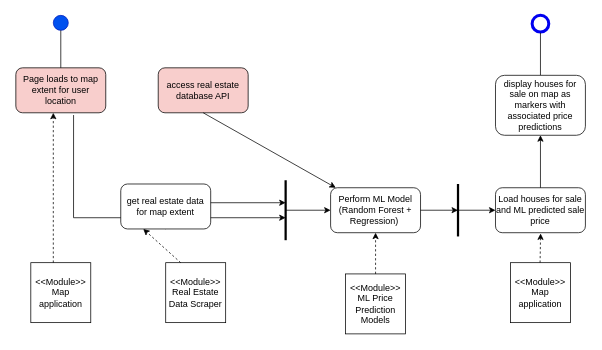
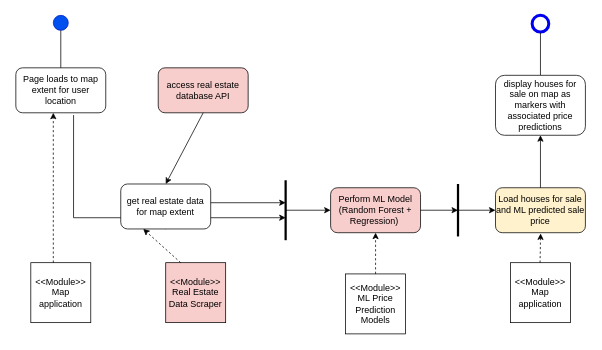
  <mxCell id="0" />
  <mxCell id="1" parent="0" />
  <mxCell id="2" value="access real estate database API" style="rounded=1;whiteSpace=wrap;html=1;fillColor=#f8cecc;" parent="1" vertex="1"><mxGeometry x="210" y="90" width="120" height="60" as="geometry" /></mxCell>
- <mxCell id="3" value="&amp;lt;&amp;lt;Module&amp;gt;&amp;gt;&lt;br&gt;Real Estate Data Scraper" style="whiteSpace=wrap;html=1;aspect=fixed;" parent="1" vertex="1"><mxGeometry x="220" y="350" width="80" height="80" as="geometry" /></mxCell>
+ <mxCell id="3" value="&amp;lt;&amp;lt;Module&amp;gt;&amp;gt;&lt;br&gt;Real Estate Data Scraper" style="whiteSpace=wrap;html=1;aspect=fixed;fillColor=#f8cecc;" parent="1" vertex="1"><mxGeometry x="220" y="350" width="80" height="80" as="geometry" /></mxCell>
  <mxCell id="4" value="&amp;lt;&amp;lt;Module&amp;gt;&amp;gt;&lt;br&gt;ML Price Prediction Models" style="whiteSpace=wrap;html=1;aspect=fixed;" parent="1" vertex="1"><mxGeometry x="460" y="365" width="80" height="80" as="geometry" /></mxCell>
  <mxCell id="5" value="&amp;lt;&amp;lt;Module&amp;gt;&amp;gt;&lt;br&gt;Map application" style="whiteSpace=wrap;html=1;aspect=fixed;" parent="1" vertex="1"><mxGeometry x="680" y="350" width="80" height="80" as="geometry" /></mxCell>
  <mxCell id="6" value="" style="ellipse;whiteSpace=wrap;html=1;aspect=fixed;fillColor=#0050ef;fontColor=#ffffff;strokeColor=#001DBC;" parent="1" vertex="1"><mxGeometry x="70" y="20" width="20" height="20" as="geometry" /></mxCell>
  <mxCell id="7" value="" style="ellipse;whiteSpace=wrap;html=1;aspect=fixed;fillColor=none;strokeColor=#0000F0;perimeterSpacing=1;strokeWidth=4;" parent="1" vertex="1"><mxGeometry x="708.88" y="20" width="22.25" height="22.25" as="geometry" /></mxCell>
  <mxCell id="8" value="" style="endArrow=none;html=1;rounded=0;strokeWidth=3;" parent="1" edge="1"><mxGeometry width="50" height="50" relative="1" as="geometry"><mxPoint x="380" y="320" as="sourcePoint" /><mxPoint x="380" y="240" as="targetPoint" /></mxGeometry></mxCell>
  <mxCell id="9" value="" style="endArrow=none;html=1;rounded=0;strokeWidth=3;" parent="1" edge="1"><mxGeometry width="50" height="50" relative="1" as="geometry"><mxPoint x="610" y="315" as="sourcePoint" /><mxPoint x="610" y="245" as="targetPoint" /></mxGeometry></mxCell>
- <mxCell id="10" value="Perform ML Model (Random Forest + Regression)&amp;nbsp;" style="rounded=1;whiteSpace=wrap;html=1;" parent="1" vertex="1"><mxGeometry x="440" y="250" width="120" height="60" as="geometry" /></mxCell>
+ <mxCell id="10" value="Perform ML Model (Random Forest + Regression)&amp;nbsp;" style="rounded=1;whiteSpace=wrap;html=1;fillColor=#f8cecc;" parent="1" vertex="1"><mxGeometry x="440" y="250" width="120" height="60" as="geometry" /></mxCell>
  <mxCell id="11" value="" style="endArrow=classic;html=1;rounded=0;exitX=0.5;exitY=1;exitDx=0;exitDy=0;" parent="1" edge="1" source="25"><mxGeometry width="50" height="50" relative="1" as="geometry"><mxPoint x="270" y="210" as="sourcePoint" /><mxPoint x="380" y="270" as="targetPoint" /><Array as="points"><mxPoint x="270" y="270" /></Array></mxGeometry></mxCell>
  <mxCell id="12" value="" style="endArrow=classic;html=1;rounded=0;exitX=1;exitY=0.5;exitDx=0;exitDy=0;" parent="1" edge="1" source="10"><mxGeometry width="50" height="50" relative="1" as="geometry"><mxPoint x="560" y="120" as="sourcePoint" /><mxPoint x="610" y="280" as="targetPoint" /><Array as="points"><mxPoint x="590" y="280" /></Array></mxGeometry></mxCell>
  <mxCell id="13" value="" style="endArrow=classic;html=1;rounded=0;entryX=0;entryY=0.5;entryDx=0;entryDy=0;" parent="1" edge="1"><mxGeometry width="50" height="50" relative="1" as="geometry"><mxPoint x="380" y="280" as="sourcePoint" /><mxPoint x="440" y="280" as="targetPoint" /></mxGeometry></mxCell>
  <mxCell id="14" value="" style="endArrow=classic;html=1;rounded=0;dashed=1;entryX=0.25;entryY=1;entryDx=0;entryDy=0;" parent="1" target="25" edge="1"><mxGeometry width="50" height="50" relative="1" as="geometry"><mxPoint x="240" y="350" as="sourcePoint" /><mxPoint x="240" y="210" as="targetPoint" /></mxGeometry></mxCell>
  <mxCell id="15" value="" style="endArrow=classic;html=1;rounded=0;dashed=1;entryX=0.358;entryY=1.017;entryDx=0;entryDy=0;entryPerimeter=0;" parent="1" edge="1"><mxGeometry width="50" height="50" relative="1" as="geometry"><mxPoint x="719.5" y="350" as="sourcePoint" /><mxPoint x="720.21" y="311.02" as="targetPoint" /></mxGeometry></mxCell>
- <mxCell id="16" value="Page loads to map extent for user location" style="rounded=1;whiteSpace=wrap;html=1;fillColor=#f8cecc;" parent="1" vertex="1"><mxGeometry x="20" y="90" width="120" height="60" as="geometry" /></mxCell>
+ <mxCell id="16" value="Page loads to map extent for user location" style="rounded=1;whiteSpace=wrap;html=1;" parent="1" vertex="1"><mxGeometry x="20" y="90" width="120" height="60" as="geometry" /></mxCell>
  <mxCell id="17" value="&amp;lt;&amp;lt;Module&amp;gt;&amp;gt;&lt;br&gt;Map application" style="whiteSpace=wrap;html=1;aspect=fixed;" parent="1" vertex="1"><mxGeometry x="40" y="350" width="80" height="80" as="geometry" /></mxCell>
  <mxCell id="18" value="" style="endArrow=classic;html=1;rounded=0;dashed=1;" parent="1" edge="1"><mxGeometry width="50" height="50" relative="1" as="geometry"><mxPoint x="70" y="350" as="sourcePoint" /><mxPoint x="70" y="150" as="targetPoint" /></mxGeometry></mxCell>
  <mxCell id="19" value="" style="endArrow=classic;html=1;rounded=0;exitX=0.642;exitY=1.05;exitDx=0;exitDy=0;exitPerimeter=0;" parent="1" edge="1" source="16"><mxGeometry width="50" height="50" relative="1" as="geometry"><mxPoint x="40" y="100" as="sourcePoint" /><mxPoint x="380" y="290" as="targetPoint" /><Array as="points"><mxPoint x="97" y="290" /></Array></mxGeometry></mxCell>
  <mxCell id="20" value="" style="endArrow=none;html=1;rounded=0;exitX=0.5;exitY=0;exitDx=0;exitDy=0;" parent="1" source="16" edge="1"><mxGeometry width="50" height="50" relative="1" as="geometry"><mxPoint x="30" y="90" as="sourcePoint" /><mxPoint x="80" y="40" as="targetPoint" /></mxGeometry></mxCell>
- <mxCell id="21" value="Load houses for sale and ML predicted sale price" style="rounded=1;whiteSpace=wrap;html=1;" parent="1" vertex="1"><mxGeometry x="660" y="250" width="120" height="60" as="geometry" /></mxCell>
+ <mxCell id="21" value="Load houses for sale and ML predicted sale price" style="rounded=1;whiteSpace=wrap;html=1;fillColor=#fff2cc;" parent="1" vertex="1"><mxGeometry x="660" y="250" width="120" height="60" as="geometry" /></mxCell>
  <mxCell id="22" value="" style="endArrow=none;html=1;rounded=0;exitX=0.5;exitY=1;exitDx=0;exitDy=0;entryX=0.5;entryY=0;entryDx=0;entryDy=0;" parent="1" source="7" edge="1" target="27"><mxGeometry width="50" height="50" relative="1" as="geometry"><mxPoint x="670" y="200" as="sourcePoint" /><mxPoint x="742" y="150" as="targetPoint" /></mxGeometry></mxCell>
  <mxCell id="23" value="" style="endArrow=classic;html=1;rounded=0;exitX=0.5;exitY=0;exitDx=0;exitDy=0;dashed=1;" parent="1" source="4" edge="1"><mxGeometry width="50" height="50" relative="1" as="geometry"><mxPoint x="450" y="360" as="sourcePoint" /><mxPoint x="500" y="310" as="targetPoint" /></mxGeometry></mxCell>
  <mxCell id="24" value="" style="endArrow=classic;html=1;rounded=0;entryX=0;entryY=0.5;entryDx=0;entryDy=0;" parent="1" target="21" edge="1"><mxGeometry width="50" height="50" relative="1" as="geometry"><mxPoint x="610" y="280" as="sourcePoint" /><mxPoint x="660" y="70" as="targetPoint" /></mxGeometry></mxCell>
  <mxCell id="25" value="get real estate data for map extent" style="rounded=1;whiteSpace=wrap;html=1;" vertex="1" parent="1"><mxGeometry x="160" y="245" width="120" height="60" as="geometry" /></mxCell>
- <mxCell id="26" value="" style="endArrow=classic;html=1;rounded=0;exitX=0.5;exitY=1;exitDx=0;exitDy=0;" edge="1" parent="1" source="2" target="10"><mxGeometry width="50" height="50" relative="1" as="geometry"><mxPoint x="360" y="230" as="sourcePoint" /><mxPoint x="410" y="180" as="targetPoint" /></mxGeometry></mxCell>
+ <mxCell id="26" value="" style="endArrow=classic;html=1;rounded=0;exitX=0.5;exitY=1;exitDx=0;exitDy=0;entryX=0.5;entryY=0;entryDx=0;entryDy=0;" edge="1" parent="1" source="2" target="25"><mxGeometry width="50" height="50" relative="1" as="geometry"><mxPoint x="360" y="230" as="sourcePoint" /><mxPoint x="410" y="180" as="targetPoint" /></mxGeometry></mxCell>
  <mxCell id="27" value="display houses for sale on map as markers with associated price predictions" style="rounded=1;whiteSpace=wrap;html=1;" vertex="1" parent="1"><mxGeometry x="660" y="100" width="120" height="80" as="geometry" /></mxCell>
  <mxCell id="28" value="" style="endArrow=classic;html=1;rounded=0;entryX=0.5;entryY=1;entryDx=0;entryDy=0;" edge="1" parent="1" target="27"><mxGeometry width="50" height="50" relative="1" as="geometry"><mxPoint x="720" y="250" as="sourcePoint" /><mxPoint x="770" y="200" as="targetPoint" /></mxGeometry></mxCell>
